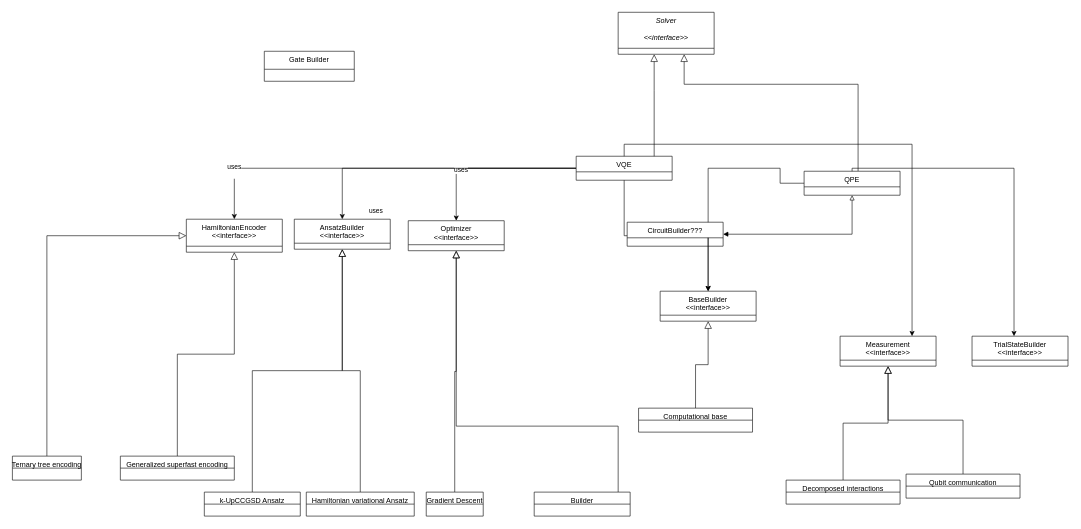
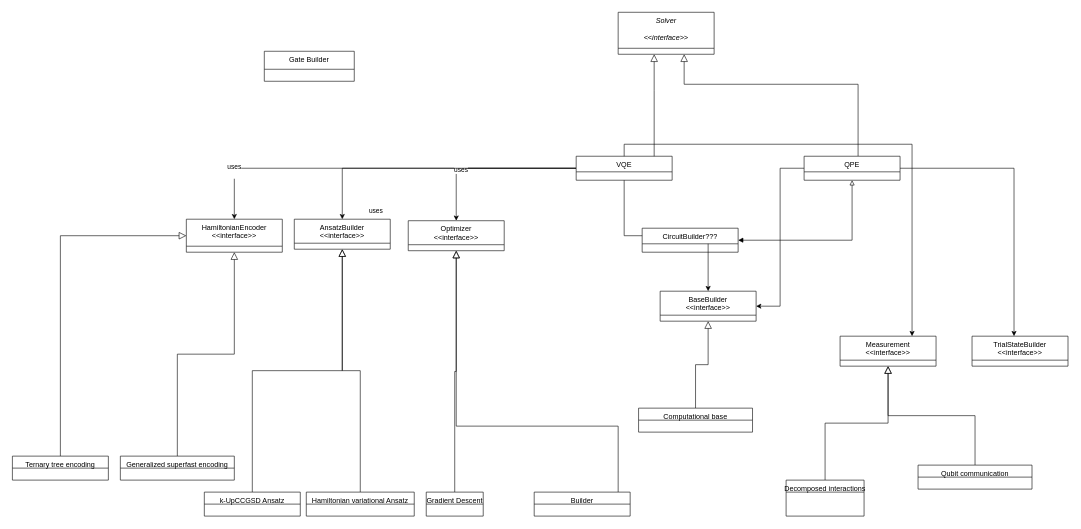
  <mxCell id="0" />
  <mxCell id="1" parent="0" />
  <mxCell id="2" value="Solver &#10;&#10;&lt;&lt;interface&gt;&gt;&#10;" style="swimlane;fontStyle=2;align=center;verticalAlign=top;childLayout=stackLayout;horizontal=1;startSize=60;horizontalStack=0;resizeParent=1;resizeLast=0;collapsible=1;marginBottom=0;rounded=0;shadow=0;strokeWidth=1;" parent="1" vertex="1"><mxGeometry x="1030" y="20" width="160" height="70" as="geometry"><mxRectangle x="230" y="140" width="160" height="26" as="alternateBounds" /></mxGeometry></mxCell>
  <mxCell id="3" style="edgeStyle=orthogonalEdgeStyle;rounded=0;orthogonalLoop=1;jettySize=auto;html=1;" edge="1" parent="1" source="10" target="25"><mxGeometry relative="1" as="geometry" /></mxCell>
  <mxCell id="4" value="uses" style="edgeLabel;html=1;align=center;verticalAlign=middle;resizable=0;points=[];" vertex="1" connectable="0" parent="3"><mxGeometry x="0.281" y="5" relative="1" as="geometry"><mxPoint x="-31" y="65" as="offset" /></mxGeometry></mxCell>
  <mxCell id="5" style="edgeStyle=orthogonalEdgeStyle;rounded=0;orthogonalLoop=1;jettySize=auto;html=1;" edge="1" parent="1" source="10" target="19"><mxGeometry relative="1" as="geometry" /></mxCell>
  <mxCell id="6" value="uses" style="edgeLabel;html=1;align=center;verticalAlign=middle;resizable=0;points=[];" vertex="1" connectable="0" parent="5"><mxGeometry x="0.345" y="2" relative="1" as="geometry"><mxPoint as="offset" /></mxGeometry></mxCell>
  <mxCell id="7" style="edgeStyle=orthogonalEdgeStyle;rounded=0;orthogonalLoop=1;jettySize=auto;html=1;" edge="1" parent="1" source="10" target="22"><mxGeometry relative="1" as="geometry" /></mxCell>
  <mxCell id="8" value="uses" style="edgeLabel;html=1;align=center;verticalAlign=middle;resizable=0;points=[];" vertex="1" connectable="0" parent="7"><mxGeometry x="0.321" y="3" relative="1" as="geometry"><mxPoint as="offset" /></mxGeometry></mxCell>
  <mxCell id="9" value="&lt;div&gt;uses&lt;/div&gt;&lt;div&gt;&lt;br&gt;&lt;/div&gt;" style="edgeStyle=orthogonalEdgeStyle;rounded=0;orthogonalLoop=1;jettySize=auto;html=1;" edge="1" parent="1" source="10" target="16"><mxGeometry x="0.752" relative="1" as="geometry"><mxPoint as="offset" /></mxGeometry></mxCell>
  <mxCell id="10" value="VQE" style="swimlane;fontStyle=0;align=center;verticalAlign=top;childLayout=stackLayout;horizontal=1;startSize=26;horizontalStack=0;resizeParent=1;resizeLast=0;collapsible=1;marginBottom=0;rounded=0;shadow=0;strokeWidth=1;" parent="1" vertex="1"><mxGeometry x="960" y="260" width="160" height="40" as="geometry"><mxRectangle x="130" y="380" width="160" height="26" as="alternateBounds" /></mxGeometry></mxCell>
  <mxCell id="11" value="" style="endArrow=block;endSize=10;endFill=0;shadow=0;strokeWidth=1;rounded=0;edgeStyle=elbowEdgeStyle;elbow=vertical;" parent="1" source="10" target="2" edge="1"><mxGeometry width="160" relative="1" as="geometry"><mxPoint x="1040" y="103" as="sourcePoint" /><mxPoint x="1040" y="103" as="targetPoint" /><Array as="points"><mxPoint x="1090" y="150" /></Array></mxGeometry></mxCell>
  <mxCell id="12" style="edgeStyle=orthogonalEdgeStyle;rounded=0;orthogonalLoop=1;jettySize=auto;html=1;endArrow=block;endFill=0;endSize=10;" edge="1" parent="1" source="13" target="2"><mxGeometry relative="1" as="geometry"><Array as="points"><mxPoint x="1430" y="140" /><mxPoint x="1140" y="140" /></Array></mxGeometry></mxCell>
- <mxCell id="13" value="QPE" style="swimlane;fontStyle=0;align=center;verticalAlign=top;childLayout=stackLayout;horizontal=1;startSize=26;horizontalStack=0;resizeParent=1;resizeLast=0;collapsible=1;marginBottom=0;rounded=0;shadow=0;strokeWidth=1;" parent="1" vertex="1"><mxGeometry x="1340" y="285" width="160" height="40" as="geometry"><mxRectangle x="340" y="380" width="170" height="26" as="alternateBounds" /></mxGeometry></mxCell>
+ <mxCell id="13" value="QPE" style="swimlane;fontStyle=0;align=center;verticalAlign=top;childLayout=stackLayout;horizontal=1;startSize=26;horizontalStack=0;resizeParent=1;resizeLast=0;collapsible=1;marginBottom=0;rounded=0;shadow=0;strokeWidth=1;" parent="1" vertex="1"><mxGeometry x="1340" y="260" width="160" height="40" as="geometry"><mxRectangle x="340" y="380" width="170" height="26" as="alternateBounds" /></mxGeometry></mxCell>
  <mxCell id="14" style="edgeStyle=orthogonalEdgeStyle;rounded=0;orthogonalLoop=1;jettySize=auto;html=1;startArrow=block;startFill=0;endArrow=none;endFill=0;startSize=10;endSize=6;entryX=0.5;entryY=0;entryDx=0;entryDy=0;" edge="1" parent="1" source="16" target="30"><mxGeometry relative="1" as="geometry"><mxPoint x="450" y="760" as="targetPoint" /></mxGeometry></mxCell>
  <mxCell id="15" style="edgeStyle=orthogonalEdgeStyle;rounded=0;orthogonalLoop=1;jettySize=auto;html=1;startArrow=block;startFill=0;endArrow=none;endFill=0;startSize=10;endSize=6;" edge="1" parent="1" source="16" target="29"><mxGeometry relative="1" as="geometry" /></mxCell>
  <mxCell id="16" value="HamiltonianEncoder&#10;&lt;&lt;interface&gt;&gt;&#10;" style="swimlane;fontStyle=0;align=center;verticalAlign=top;childLayout=stackLayout;horizontal=1;startSize=45;horizontalStack=0;resizeParent=1;resizeLast=0;collapsible=1;marginBottom=0;rounded=0;shadow=0;strokeWidth=1;" parent="1" vertex="1"><mxGeometry x="310" y="365" width="160" height="55" as="geometry"><mxRectangle x="550" y="140" width="160" height="26" as="alternateBounds" /></mxGeometry></mxCell>
  <mxCell id="17" style="edgeStyle=orthogonalEdgeStyle;rounded=0;orthogonalLoop=1;jettySize=auto;html=1;endArrow=none;endFill=0;startArrow=block;startFill=0;endSize=6;startSize=10;" edge="1" parent="1" source="19" target="28"><mxGeometry relative="1" as="geometry" /></mxCell>
  <mxCell id="18" style="edgeStyle=orthogonalEdgeStyle;rounded=0;orthogonalLoop=1;jettySize=auto;html=1;startArrow=block;startFill=0;endArrow=none;endFill=0;startSize=10;endSize=6;" edge="1" parent="1" source="19" target="39"><mxGeometry relative="1" as="geometry"><Array as="points"><mxPoint x="760" y="710" /><mxPoint x="1030" y="710" /></Array></mxGeometry></mxCell>
  <mxCell id="19" value="Optimizer&#10;&lt;&lt;interface&gt;&gt;&#10;" style="swimlane;fontStyle=0;align=center;verticalAlign=top;childLayout=stackLayout;horizontal=1;startSize=40;horizontalStack=0;resizeParent=1;resizeLast=0;collapsible=1;marginBottom=0;rounded=0;shadow=0;strokeWidth=1;" vertex="1" parent="1"><mxGeometry x="680" y="367.5" width="160" height="50" as="geometry"><mxRectangle x="130" y="380" width="160" height="26" as="alternateBounds" /></mxGeometry></mxCell>
  <mxCell id="20" style="edgeStyle=orthogonalEdgeStyle;rounded=0;orthogonalLoop=1;jettySize=auto;html=1;startArrow=classic;startFill=1;endArrow=none;endFill=0;startSize=6;endSize=6;" edge="1" parent="1" source="22" target="13"><mxGeometry relative="1" as="geometry"><Array as="points"><mxPoint x="1300" y="280" /></Array></mxGeometry></mxCell>
  <mxCell id="21" style="edgeStyle=orthogonalEdgeStyle;rounded=0;orthogonalLoop=1;jettySize=auto;html=1;startArrow=block;startFill=0;endArrow=none;endFill=0;startSize=10;endSize=6;" edge="1" parent="1" source="22" target="36"><mxGeometry relative="1" as="geometry" /></mxCell>
  <mxCell id="22" value="BaseBuilder&#10;&lt;&lt;interface&gt;&gt;&#10;" style="swimlane;fontStyle=0;align=center;verticalAlign=top;childLayout=stackLayout;horizontal=1;startSize=40;horizontalStack=0;resizeParent=1;resizeLast=0;collapsible=1;marginBottom=0;rounded=0;shadow=0;strokeWidth=1;" vertex="1" parent="1"><mxGeometry x="1100" y="485" width="160" height="50" as="geometry"><mxRectangle x="130" y="380" width="160" height="26" as="alternateBounds" /></mxGeometry></mxCell>
  <mxCell id="23" style="edgeStyle=orthogonalEdgeStyle;rounded=0;orthogonalLoop=1;jettySize=auto;html=1;startArrow=block;startFill=0;endArrow=none;endFill=0;startSize=10;endSize=6;" edge="1" parent="1" source="25" target="38"><mxGeometry relative="1" as="geometry" /></mxCell>
  <mxCell id="24" style="edgeStyle=orthogonalEdgeStyle;rounded=0;orthogonalLoop=1;jettySize=auto;html=1;startArrow=block;startFill=0;endArrow=none;endFill=0;startSize=10;endSize=6;" edge="1" parent="1" source="25" target="37"><mxGeometry relative="1" as="geometry" /></mxCell>
  <mxCell id="25" value="AnsatzBuilder&#10;&lt;&lt;interface&gt;&gt;&#10;" style="swimlane;fontStyle=0;align=center;verticalAlign=top;childLayout=stackLayout;horizontal=1;startSize=40;horizontalStack=0;resizeParent=1;resizeLast=0;collapsible=1;marginBottom=0;rounded=0;shadow=0;strokeWidth=1;" vertex="1" parent="1"><mxGeometry x="490" y="365" width="160" height="50" as="geometry"><mxRectangle x="130" y="380" width="160" height="26" as="alternateBounds" /></mxGeometry></mxCell>
  <mxCell id="26" style="edgeStyle=orthogonalEdgeStyle;rounded=0;orthogonalLoop=1;jettySize=auto;html=1;startArrow=block;startFill=1;endArrow=block;endFill=0;startSize=6;endSize=6;" edge="1" parent="1" source="27" target="13"><mxGeometry relative="1" as="geometry" /></mxCell>
- <mxCell id="27" value="CircuitBuilder???" style="swimlane;fontStyle=0;align=center;verticalAlign=top;childLayout=stackLayout;horizontal=1;startSize=26;horizontalStack=0;resizeParent=1;resizeLast=0;collapsible=1;marginBottom=0;rounded=0;shadow=0;strokeWidth=1;" vertex="1" parent="1"><mxGeometry x="1045" y="370" width="160" height="40" as="geometry"><mxRectangle x="550" y="140" width="160" height="26" as="alternateBounds" /></mxGeometry></mxCell>
+ <mxCell id="27" value="CircuitBuilder???" style="swimlane;fontStyle=0;align=center;verticalAlign=top;childLayout=stackLayout;horizontal=1;startSize=26;horizontalStack=0;resizeParent=1;resizeLast=0;collapsible=1;marginBottom=0;rounded=0;shadow=0;strokeWidth=1;" vertex="1" parent="1"><mxGeometry x="1070" y="380" width="160" height="40" as="geometry"><mxRectangle x="550" y="140" width="160" height="26" as="alternateBounds" /></mxGeometry></mxCell>
  <mxCell id="28" value="Gradient Descent" style="swimlane;fontStyle=0;align=center;verticalAlign=top;childLayout=stackLayout;horizontal=1;startSize=20;horizontalStack=0;resizeParent=1;resizeLast=0;collapsible=1;marginBottom=0;rounded=0;shadow=0;strokeWidth=1;" vertex="1" parent="1"><mxGeometry x="710" y="820" width="95" height="40" as="geometry"><mxRectangle x="130" y="380" width="160" height="26" as="alternateBounds" /></mxGeometry></mxCell>
  <mxCell id="29" value="Generalized superfast encoding" style="swimlane;fontStyle=0;align=center;verticalAlign=top;childLayout=stackLayout;horizontal=1;startSize=20;horizontalStack=0;resizeParent=1;resizeLast=0;collapsible=1;marginBottom=0;rounded=0;shadow=0;strokeWidth=1;" vertex="1" parent="1"><mxGeometry x="200" y="760" width="190" height="40" as="geometry"><mxRectangle x="130" y="380" width="160" height="26" as="alternateBounds" /></mxGeometry></mxCell>
- <mxCell id="30" value="Ternary tree encoding" style="swimlane;fontStyle=0;align=center;verticalAlign=top;childLayout=stackLayout;horizontal=1;startSize=20;horizontalStack=0;resizeParent=1;resizeLast=0;collapsible=1;marginBottom=0;rounded=0;shadow=0;strokeWidth=1;" vertex="1" parent="1"><mxGeometry x="20" y="760" width="115" height="40" as="geometry"><mxRectangle x="130" y="380" width="160" height="26" as="alternateBounds" /></mxGeometry></mxCell>
+ <mxCell id="30" value="Ternary tree encoding" style="swimlane;fontStyle=0;align=center;verticalAlign=top;childLayout=stackLayout;horizontal=1;startSize=20;horizontalStack=0;resizeParent=1;resizeLast=0;collapsible=1;marginBottom=0;rounded=0;shadow=0;strokeWidth=1;" vertex="1" parent="1"><mxGeometry x="20" y="760" width="160" height="40" as="geometry"><mxRectangle x="130" y="380" width="160" height="26" as="alternateBounds" /></mxGeometry></mxCell>
  <mxCell id="31" style="edgeStyle=orthogonalEdgeStyle;rounded=0;orthogonalLoop=1;jettySize=auto;html=1;startArrow=classic;startFill=1;endArrow=none;endFill=0;startSize=6;endSize=6;" edge="1" parent="1" source="34" target="10"><mxGeometry relative="1" as="geometry"><Array as="points"><mxPoint x="1520" y="240" /><mxPoint x="1040" y="240" /></Array></mxGeometry></mxCell>
  <mxCell id="32" style="edgeStyle=orthogonalEdgeStyle;rounded=0;orthogonalLoop=1;jettySize=auto;html=1;startArrow=block;startFill=0;endArrow=none;endFill=0;startSize=10;endSize=6;" edge="1" parent="1" source="34" target="35"><mxGeometry relative="1" as="geometry" /></mxCell>
  <mxCell id="33" style="edgeStyle=orthogonalEdgeStyle;rounded=0;orthogonalLoop=1;jettySize=auto;html=1;startArrow=block;startFill=0;endArrow=none;endFill=0;startSize=10;endSize=6;" edge="1" parent="1" source="34" target="42"><mxGeometry relative="1" as="geometry" /></mxCell>
  <mxCell id="34" value="Measurement&#10;&lt;&lt;interface&gt;&gt;&#10;" style="swimlane;fontStyle=0;align=center;verticalAlign=top;childLayout=stackLayout;horizontal=1;startSize=40;horizontalStack=0;resizeParent=1;resizeLast=0;collapsible=1;marginBottom=0;rounded=0;shadow=0;strokeWidth=1;" vertex="1" parent="1"><mxGeometry x="1400" y="560" width="160" height="50" as="geometry"><mxRectangle x="130" y="380" width="160" height="26" as="alternateBounds" /></mxGeometry></mxCell>
- <mxCell id="35" value="Qubit communication" style="swimlane;fontStyle=0;align=center;verticalAlign=top;childLayout=stackLayout;horizontal=1;startSize=20;horizontalStack=0;resizeParent=1;resizeLast=0;collapsible=1;marginBottom=0;rounded=0;shadow=0;strokeWidth=1;" vertex="1" parent="1"><mxGeometry x="1510" y="790" width="190" height="40" as="geometry"><mxRectangle x="130" y="380" width="160" height="26" as="alternateBounds" /></mxGeometry></mxCell>
+ <mxCell id="35" value="Qubit communication" style="swimlane;fontStyle=0;align=center;verticalAlign=top;childLayout=stackLayout;horizontal=1;startSize=20;horizontalStack=0;resizeParent=1;resizeLast=0;collapsible=1;marginBottom=0;rounded=0;shadow=0;strokeWidth=1;" vertex="1" parent="1"><mxGeometry x="1530" y="775" width="190" height="40" as="geometry"><mxRectangle x="130" y="380" width="160" height="26" as="alternateBounds" /></mxGeometry></mxCell>
  <mxCell id="36" value="Computational base" style="swimlane;fontStyle=0;align=center;verticalAlign=top;childLayout=stackLayout;horizontal=1;startSize=20;horizontalStack=0;resizeParent=1;resizeLast=0;collapsible=1;marginBottom=0;rounded=0;shadow=0;strokeWidth=1;" vertex="1" parent="1"><mxGeometry x="1064" y="680" width="190" height="40" as="geometry"><mxRectangle x="130" y="380" width="160" height="26" as="alternateBounds" /></mxGeometry></mxCell>
  <mxCell id="37" value="Hamiltonian variational Ansatz" style="swimlane;fontStyle=0;align=center;verticalAlign=top;childLayout=stackLayout;horizontal=1;startSize=20;horizontalStack=0;resizeParent=1;resizeLast=0;collapsible=1;marginBottom=0;rounded=0;shadow=0;strokeWidth=1;" vertex="1" parent="1"><mxGeometry x="510" y="820" width="180" height="40" as="geometry"><mxRectangle x="130" y="380" width="160" height="26" as="alternateBounds" /></mxGeometry></mxCell>
  <mxCell id="38" value="k-UpCCGSD Ansatz" style="swimlane;fontStyle=0;align=center;verticalAlign=top;childLayout=stackLayout;horizontal=1;startSize=20;horizontalStack=0;resizeParent=1;resizeLast=0;collapsible=1;marginBottom=0;rounded=0;shadow=0;strokeWidth=1;" vertex="1" parent="1"><mxGeometry x="340" y="820" width="160" height="40" as="geometry"><mxRectangle x="130" y="380" width="160" height="26" as="alternateBounds" /></mxGeometry></mxCell>
  <mxCell id="39" value="Builder" style="swimlane;fontStyle=0;align=center;verticalAlign=top;childLayout=stackLayout;horizontal=1;startSize=20;horizontalStack=0;resizeParent=1;resizeLast=0;collapsible=1;marginBottom=0;rounded=0;shadow=0;strokeWidth=1;" vertex="1" parent="1"><mxGeometry x="890" y="820" width="160" height="40" as="geometry"><mxRectangle x="130" y="380" width="160" height="26" as="alternateBounds" /></mxGeometry></mxCell>
  <mxCell id="40" style="edgeStyle=orthogonalEdgeStyle;rounded=0;orthogonalLoop=1;jettySize=auto;html=1;startArrow=classic;startFill=1;endArrow=none;endFill=0;startSize=6;endSize=6;" edge="1" parent="1" source="41" target="13"><mxGeometry relative="1" as="geometry"><Array as="points"><mxPoint x="1690" y="280" /></Array></mxGeometry></mxCell>
  <mxCell id="41" value="TrialStateBuilder&#10;&lt;&lt;interface&gt;&gt;&#10;" style="swimlane;fontStyle=0;align=center;verticalAlign=top;childLayout=stackLayout;horizontal=1;startSize=40;horizontalStack=0;resizeParent=1;resizeLast=0;collapsible=1;marginBottom=0;rounded=0;shadow=0;strokeWidth=1;" vertex="1" parent="1"><mxGeometry x="1620" y="560" width="160" height="50" as="geometry"><mxRectangle x="130" y="380" width="160" height="26" as="alternateBounds" /></mxGeometry></mxCell>
- <mxCell id="42" value="Decomposed interactions" style="swimlane;fontStyle=0;align=center;verticalAlign=top;childLayout=stackLayout;horizontal=1;startSize=20;horizontalStack=0;resizeParent=1;resizeLast=0;collapsible=1;marginBottom=0;rounded=0;shadow=0;strokeWidth=1;" vertex="1" parent="1"><mxGeometry x="1310" y="800" width="190" height="40" as="geometry"><mxRectangle x="130" y="380" width="160" height="26" as="alternateBounds" /></mxGeometry></mxCell>
+ <mxCell id="42" value="Decomposed interactions" style="swimlane;fontStyle=0;align=center;verticalAlign=top;childLayout=stackLayout;horizontal=1;startSize=20;horizontalStack=0;resizeParent=1;resizeLast=0;collapsible=1;marginBottom=0;rounded=0;shadow=0;strokeWidth=1;" vertex="1" parent="1"><mxGeometry x="1310" y="800" width="130" height="60" as="geometry"><mxRectangle x="130" y="380" width="160" height="26" as="alternateBounds" /></mxGeometry></mxCell>
  <mxCell id="43" value="Gate Builder" style="swimlane;fontStyle=0;align=center;verticalAlign=top;childLayout=stackLayout;horizontal=1;startSize=30;horizontalStack=0;resizeParent=1;resizeLast=0;collapsible=1;marginBottom=0;rounded=0;shadow=0;strokeWidth=1;" vertex="1" parent="1"><mxGeometry x="440" y="85" width="150" height="50" as="geometry"><mxRectangle x="550" y="140" width="160" height="26" as="alternateBounds" /></mxGeometry></mxCell>
